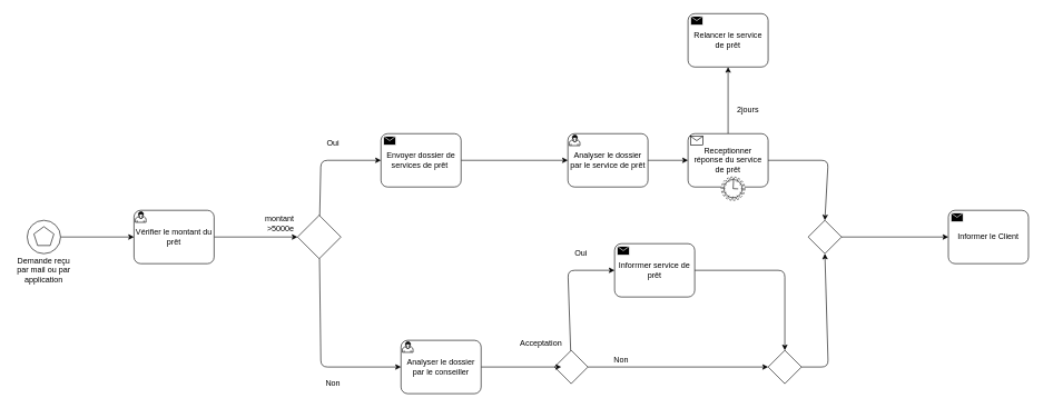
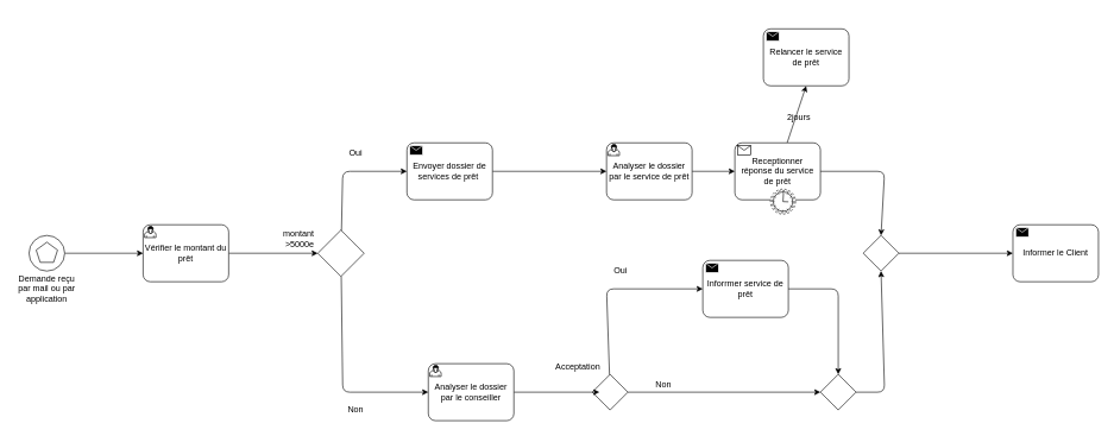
  <mxCell id="0" />
  <mxCell id="1" parent="0" />
  <mxCell id="2" style="edgeStyle=none;html=1;" edge="1" parent="1" source="3" target="30"><mxGeometry relative="1" as="geometry" /></mxCell>
  <mxCell id="3" value="" style="points=[[0.145,0.145,0],[0.5,0,0],[0.855,0.145,0],[1,0.5,0],[0.855,0.855,0],[0.5,1,0],[0.145,0.855,0],[0,0.5,0]];shape=mxgraph.bpmn.event;html=1;verticalLabelPosition=bottom;labelBackgroundColor=#ffffff;verticalAlign=top;align=center;perimeter=ellipsePerimeter;outlineConnect=0;aspect=fixed;outline=standard;symbol=multiple;" vertex="1" parent="1"><mxGeometry x="40" y="330" width="50" height="50" as="geometry" /></mxCell>
  <mxCell id="4" value="Demande reçu par mail ou par application" style="text;html=1;strokeColor=none;fillColor=none;align=center;verticalAlign=middle;whiteSpace=wrap;rounded=0;" vertex="1" parent="1"><mxGeometry y="390" width="90" height="30" as="geometry" x="20" /></mxCell>
  <mxCell id="5" value="" style="edgeStyle=none;html=1;" edge="1" parent="1" source="7" target="12"><mxGeometry relative="1" as="geometry"><Array as="points"><mxPoint x="480" y="240" /></Array><mxPoint x="540" y="240" as="targetPoint" /></mxGeometry></mxCell>
  <mxCell id="6" style="edgeStyle=none;html=1;entryX=0;entryY=0.5;entryDx=0;entryDy=0;entryPerimeter=0;" edge="1" parent="1" source="7" target="34"><mxGeometry relative="1" as="geometry"><mxPoint x="477.5" y="701.882" as="targetPoint" /><Array as="points"><mxPoint x="480" y="550" /></Array></mxGeometry></mxCell>
  <mxCell id="7" value="" style="rhombus;whiteSpace=wrap;html=1;" vertex="1" parent="1"><mxGeometry x="445" y="322.5" width="65" height="65" as="geometry" /></mxCell>
  <mxCell id="8" value="montant&amp;nbsp;&lt;br&gt;&amp;gt;5000e" style="text;html=1;strokeColor=none;fillColor=none;align=center;verticalAlign=middle;whiteSpace=wrap;rounded=0;" vertex="1" parent="1"><mxGeometry x="390" y="320" width="60" height="30" as="geometry" /></mxCell>
  <mxCell id="9" value="Oui&amp;nbsp;" style="text;html=1;strokeColor=none;fillColor=none;align=center;verticalAlign=middle;whiteSpace=wrap;rounded=0;" vertex="1" parent="1"><mxGeometry x="470" y="200" width="60" height="30" as="geometry" /></mxCell>
  <mxCell id="10" value="Non&amp;nbsp;" style="text;html=1;strokeColor=none;fillColor=none;align=center;verticalAlign=middle;whiteSpace=wrap;rounded=0;" vertex="1" parent="1"><mxGeometry x="470" y="560" width="60" height="30" as="geometry" /></mxCell>
  <mxCell id="11" style="edgeStyle=none;html=1;" edge="1" parent="1" source="12" target="32"><mxGeometry relative="1" as="geometry" /></mxCell>
  <mxCell id="12" value="Envoyer dossier de services de prêt&amp;nbsp;" style="points=[[0.25,0,0],[0.5,0,0],[0.75,0,0],[1,0.25,0],[1,0.5,0],[1,0.75,0],[0.75,1,0],[0.5,1,0],[0.25,1,0],[0,0.75,0],[0,0.5,0],[0,0.25,0]];shape=mxgraph.bpmn.task;whiteSpace=wrap;rectStyle=rounded;size=10;html=1;taskMarker=send;" vertex="1" parent="1"><mxGeometry x="570" y="200" width="120" height="80" as="geometry" /></mxCell>
  <mxCell id="13" style="edgeStyle=none;html=1;entryX=0.5;entryY=0;entryDx=0;entryDy=0;entryPerimeter=0;" edge="1" parent="1" source="15" target="17"><mxGeometry relative="1" as="geometry"><mxPoint x="1300" y="240" as="targetPoint" /><Array as="points"><mxPoint x="1240" y="240" /></Array></mxGeometry></mxCell>
  <mxCell id="14" style="edgeStyle=none;html=1;entryX=0.5;entryY=1;entryDx=0;entryDy=0;entryPerimeter=0;" edge="1" parent="1" source="15" target="35"><mxGeometry relative="1" as="geometry" /></mxCell>
  <mxCell id="15" value="Receptionner réponse du service de prêt" style="points=[[0.25,0,0],[0.5,0,0],[0.75,0,0],[1,0.25,0],[1,0.5,0],[1,0.75,0],[0.75,1,0],[0.5,1,0],[0.25,1,0],[0,0.75,0],[0,0.5,0],[0,0.25,0]];shape=mxgraph.bpmn.task;whiteSpace=wrap;rectStyle=rounded;size=10;html=1;taskMarker=receive;" vertex="1" parent="1"><mxGeometry x="1030" y="200" width="120" height="80" as="geometry" /></mxCell>
  <mxCell id="16" style="edgeStyle=none;html=1;" edge="1" parent="1" source="17" target="18"><mxGeometry relative="1" as="geometry" /></mxCell>
  <mxCell id="17" value="" style="points=[[0.25,0.25,0],[0.5,0,0],[0.75,0.25,0],[1,0.5,0],[0.75,0.75,0],[0.5,1,0],[0.25,0.75,0],[0,0.5,0]];shape=mxgraph.bpmn.gateway2;html=1;verticalLabelPosition=bottom;labelBackgroundColor=#ffffff;verticalAlign=top;align=center;perimeter=rhombusPerimeter;outlineConnect=0;outline=none;symbol=none;" vertex="1" parent="1"><mxGeometry x="1210" y="330" width="50" height="50" as="geometry" /></mxCell>
  <mxCell id="18" value="Informer le Client" style="points=[[0.25,0,0],[0.5,0,0],[0.75,0,0],[1,0.25,0],[1,0.5,0],[1,0.75,0],[0.75,1,0],[0.5,1,0],[0.25,1,0],[0,0.75,0],[0,0.5,0],[0,0.25,0]];shape=mxgraph.bpmn.task;whiteSpace=wrap;rectStyle=rounded;size=10;html=1;taskMarker=send;" vertex="1" parent="1"><mxGeometry x="1420" y="315" width="120" height="80" as="geometry" /></mxCell>
  <mxCell id="19" style="edgeStyle=none;html=1;entryX=0;entryY=0.5;entryDx=0;entryDy=0;entryPerimeter=0;" edge="1" parent="1" source="21" target="23"><mxGeometry relative="1" as="geometry"><mxPoint x="970" y="405" as="targetPoint" /><Array as="points"><mxPoint x="850" y="405" /></Array></mxGeometry></mxCell>
  <mxCell id="20" style="edgeStyle=none;html=1;entryX=0;entryY=0.5;entryDx=0;entryDy=0;" edge="1" parent="1" source="21" target="25"><mxGeometry relative="1" as="geometry" /></mxCell>
  <mxCell id="21" value="" style="points=[[0.25,0.25,0],[0.5,0,0],[0.75,0.25,0],[1,0.5,0],[0.75,0.75,0],[0.5,1,0],[0.25,0.75,0],[0,0.5,0]];shape=mxgraph.bpmn.gateway2;html=1;verticalLabelPosition=bottom;labelBackgroundColor=#ffffff;verticalAlign=top;align=center;perimeter=rhombusPerimeter;outlineConnect=0;outline=none;symbol=none;" vertex="1" parent="1"><mxGeometry x="830" y="525" width="50" height="50" as="geometry" /></mxCell>
  <mxCell id="22" value="" style="edgeStyle=none;html=1;" edge="1" parent="1" source="23" target="25"><mxGeometry relative="1" as="geometry"><Array as="points"><mxPoint x="1175" y="405" /></Array></mxGeometry></mxCell>
- <mxCell id="23" value="Inforrmer service de prêt" style="points=[[0.25,0,0],[0.5,0,0],[0.75,0,0],[1,0.25,0],[1,0.5,0],[1,0.75,0],[0.75,1,0],[0.5,1,0],[0.25,1,0],[0,0.75,0],[0,0.5,0],[0,0.25,0]];shape=mxgraph.bpmn.task;whiteSpace=wrap;rectStyle=rounded;size=10;html=1;taskMarker=send;" vertex="1" parent="1"><mxGeometry x="920" y="365" width="120" height="80" as="geometry" /></mxCell>
+ <mxCell id="23" value="Inforrmer service de prêt" style="points=[[0.25,0,0],[0.5,0,0],[0.75,0,0],[1,0.25,0],[1,0.5,0],[1,0.75,0],[0.75,1,0],[0.5,1,0],[0.25,1,0],[0,0.75,0],[0,0.5,0],[0,0.25,0]];shape=mxgraph.bpmn.task;whiteSpace=wrap;rectStyle=rounded;size=10;html=1;taskMarker=send;" vertex="1" parent="1"><mxGeometry x="985" y="365" width="120" height="80" as="geometry" /></mxCell>
  <mxCell id="24" style="edgeStyle=none;html=1;entryX=0.5;entryY=1;entryDx=0;entryDy=0;entryPerimeter=0;" edge="1" parent="1" source="25" target="17"><mxGeometry relative="1" as="geometry"><Array as="points"><mxPoint x="1240" y="550" /></Array></mxGeometry></mxCell>
  <mxCell id="25" value="" style="rhombus;whiteSpace=wrap;html=1;" vertex="1" parent="1"><mxGeometry x="1150" y="525" width="50" height="50" as="geometry" /></mxCell>
  <mxCell id="26" value="Acceptation" style="text;html=1;strokeColor=none;fillColor=none;align=center;verticalAlign=middle;whiteSpace=wrap;rounded=0;" vertex="1" parent="1"><mxGeometry x="780" y="500" width="60" height="30" as="geometry" /></mxCell>
  <mxCell id="27" value="Oui" style="text;html=1;strokeColor=none;fillColor=none;align=center;verticalAlign=middle;whiteSpace=wrap;rounded=0;" vertex="1" parent="1"><mxGeometry x="840" y="365" width="60" height="30" as="geometry" /></mxCell>
  <mxCell id="28" value="Non" style="text;html=1;strokeColor=none;fillColor=none;align=center;verticalAlign=middle;whiteSpace=wrap;rounded=0;" vertex="1" parent="1"><mxGeometry x="900" y="525" width="60" height="30" as="geometry" /></mxCell>
  <mxCell id="29" style="edgeStyle=none;html=1;" edge="1" parent="1" source="30" target="7"><mxGeometry relative="1" as="geometry" /></mxCell>
  <mxCell id="30" value="Vérifier le montant du prêt" style="points=[[0.25,0,0],[0.5,0,0],[0.75,0,0],[1,0.25,0],[1,0.5,0],[1,0.75,0],[0.75,1,0],[0.5,1,0],[0.25,1,0],[0,0.75,0],[0,0.5,0],[0,0.25,0]];shape=mxgraph.bpmn.task;whiteSpace=wrap;rectStyle=rounded;size=10;html=1;taskMarker=user;" vertex="1" parent="1"><mxGeometry x="200" y="315" width="120" height="80" as="geometry" /></mxCell>
  <mxCell id="31" style="edgeStyle=none;html=1;" edge="1" parent="1" source="32" target="15"><mxGeometry relative="1" as="geometry" /></mxCell>
  <mxCell id="32" value="Analyser le dossier par le service de prêt" style="points=[[0.25,0,0],[0.5,0,0],[0.75,0,0],[1,0.25,0],[1,0.5,0],[1,0.75,0],[0.75,1,0],[0.5,1,0],[0.25,1,0],[0,0.75,0],[0,0.5,0],[0,0.25,0]];shape=mxgraph.bpmn.task;whiteSpace=wrap;rectStyle=rounded;size=10;html=1;taskMarker=user;" vertex="1" parent="1"><mxGeometry x="850" y="200" width="120" height="80" as="geometry" /></mxCell>
  <mxCell id="33" style="edgeStyle=none;html=1;" edge="1" parent="1" source="34"><mxGeometry relative="1" as="geometry"><mxPoint x="840" y="550" as="targetPoint" /></mxGeometry></mxCell>
  <mxCell id="34" value="Analyser le dossier par le conseiller" style="points=[[0.25,0,0],[0.5,0,0],[0.75,0,0],[1,0.25,0],[1,0.5,0],[1,0.75,0],[0.75,1,0],[0.5,1,0],[0.25,1,0],[0,0.75,0],[0,0.5,0],[0,0.25,0]];shape=mxgraph.bpmn.task;whiteSpace=wrap;rectStyle=rounded;size=10;html=1;taskMarker=user;" vertex="1" parent="1"><mxGeometry x="600" y="510" width="120" height="80" as="geometry" /></mxCell>
- <mxCell id="35" value="Relancer le service de prêt" style="points=[[0.25,0,0],[0.5,0,0],[0.75,0,0],[1,0.25,0],[1,0.5,0],[1,0.75,0],[0.75,1,0],[0.5,1,0],[0.25,1,0],[0,0.75,0],[0,0.5,0],[0,0.25,0]];shape=mxgraph.bpmn.task;whiteSpace=wrap;rectStyle=rounded;size=10;html=1;taskMarker=send;" vertex="1" parent="1"><mxGeometry x="1030" y="20" width="120" height="80" as="geometry" /></mxCell>
+ <mxCell id="35" value="Relancer le service de prêt" style="points=[[0.25,0,0],[0.5,0,0],[0.75,0,0],[1,0.25,0],[1,0.5,0],[1,0.75,0],[0.75,1,0],[0.5,1,0],[0.25,1,0],[0,0.75,0],[0,0.5,0],[0,0.25,0]];shape=mxgraph.bpmn.task;whiteSpace=wrap;rectStyle=rounded;size=10;html=1;taskMarker=send;" vertex="1" parent="1"><mxGeometry x="1070" y="40" width="120" height="80" as="geometry" /></mxCell>
  <mxCell id="36" value="" style="points=[[0.145,0.145,0],[0.5,0,0],[0.855,0.145,0],[1,0.5,0],[0.855,0.855,0],[0.5,1,0],[0.145,0.855,0],[0,0.5,0]];shape=mxgraph.bpmn.event;html=1;verticalLabelPosition=bottom;labelBackgroundColor=#ffffff;verticalAlign=top;align=center;perimeter=ellipsePerimeter;outlineConnect=0;aspect=fixed;outline=boundNonint;symbol=timer;" vertex="1" parent="1"><mxGeometry x="1080" y="265" width="35" height="35" as="geometry" /></mxCell>
  <mxCell id="37" value="2jours" style="text;html=1;strokeColor=none;fillColor=none;align=center;verticalAlign=middle;whiteSpace=wrap;rounded=0;" vertex="1" parent="1"><mxGeometry x="1090" y="150" width="60" height="30" as="geometry" /></mxCell>
